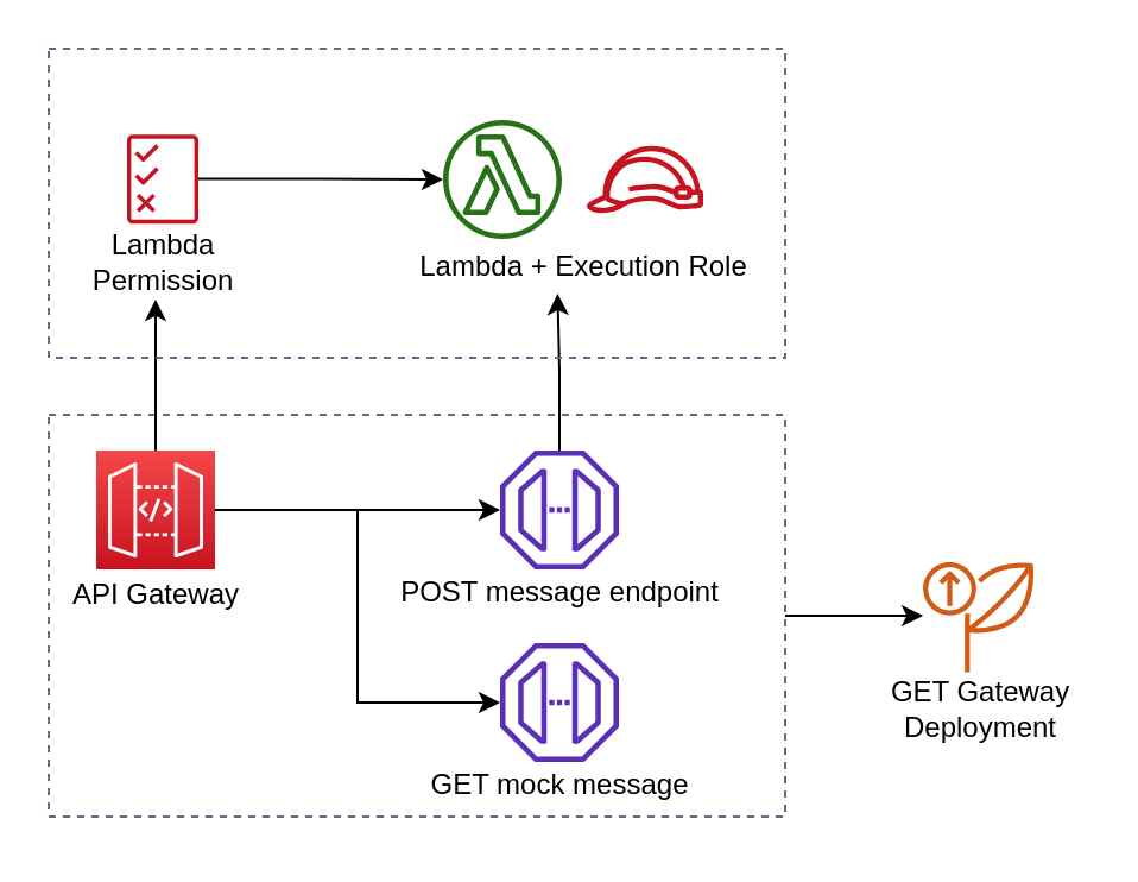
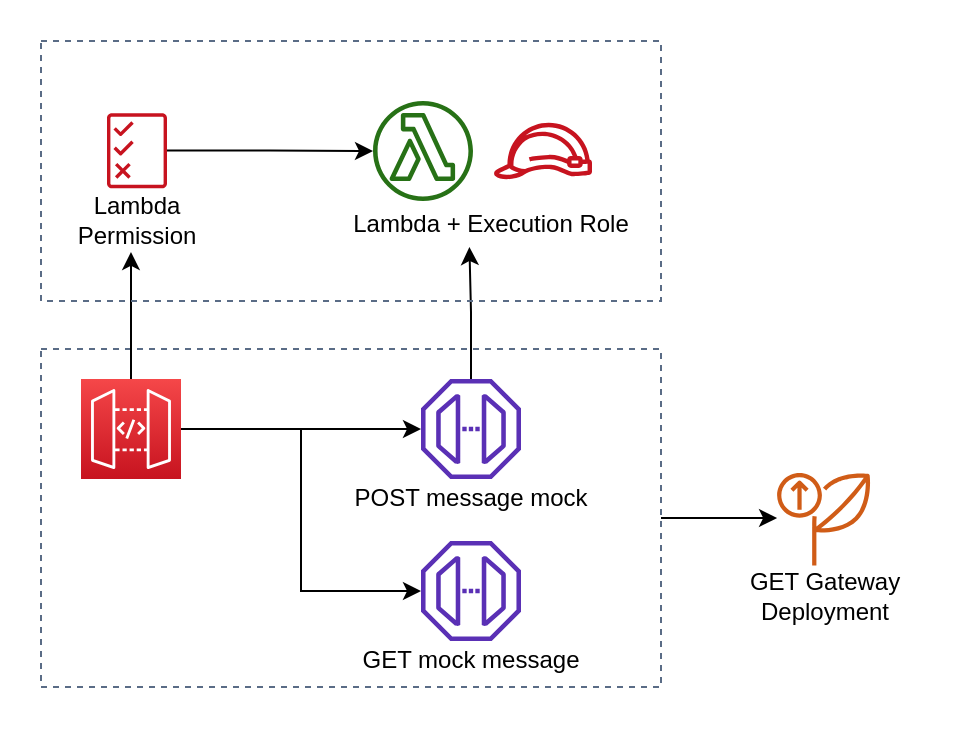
  <mxCell id="0" />
  <mxCell id="1" parent="0" />
  <mxCell id="2" value="" style="group" parent="1" vertex="1" connectable="0"><mxGeometry x="367" y="234.78" width="90" height="78.44" as="geometry" /></mxCell>
  <mxCell id="3" value="" style="outlineConnect=0;fontColor=#232F3E;gradientColor=none;fillColor=#D05C17;strokeColor=none;dashed=0;verticalLabelPosition=bottom;verticalAlign=top;align=center;html=1;fontSize=12;fontStyle=0;aspect=fixed;pointerEvents=1;shape=mxgraph.aws4.deployment;" parent="2" vertex="1"><mxGeometry x="20" width="50" height="47.44" as="geometry" /></mxCell>
  <mxCell id="4" value="GET Gateway&lt;br&gt;Deployment" style="text;html=1;resizable=0;autosize=1;align=center;verticalAlign=middle;points=[];fillColor=none;strokeColor=none;rounded=0;" parent="2" vertex="1"><mxGeometry y="48.44" width="90" height="30" as="geometry" /></mxCell>
  <mxCell id="5" value="" style="group" parent="1" vertex="1" connectable="0"><mxGeometry x="20" y="189" width="90" height="71" as="geometry" /></mxCell>
  <mxCell id="6" value="" style="outlineConnect=0;fontColor=#232F3E;gradientColor=#F54749;gradientDirection=north;fillColor=#C7131F;strokeColor=#ffffff;dashed=0;verticalLabelPosition=bottom;verticalAlign=top;align=center;html=1;fontSize=12;fontStyle=0;aspect=fixed;shape=mxgraph.aws4.resourceIcon;resIcon=mxgraph.aws4.api_gateway;" parent="5" vertex="1"><mxGeometry x="20" width="50" height="50" as="geometry" /></mxCell>
- <mxCell id="7" value="API Gateway" style="text;html=1;resizable=0;autosize=1;align=center;verticalAlign=middle;points=[];fillColor=none;strokeColor=none;rounded=0;" parent="5" vertex="1"><mxGeometry y="51" width="90" height="20" as="geometry" /></mxCell>
  <mxCell id="8" value="" style="group" parent="1" vertex="1" connectable="0"><mxGeometry x="160" y="189" width="170" height="160" as="geometry" /></mxCell>
- <mxCell id="9" value="POST message endpoint" style="text;html=1;resizable=0;autosize=1;align=center;verticalAlign=middle;points=[];fillColor=none;strokeColor=none;rounded=0;" parent="8" vertex="1"><mxGeometry y="50" width="150" height="20" as="geometry" /></mxCell>
+ <mxCell id="9" value="POST message mock" style="text;html=1;resizable=0;autosize=1;align=center;verticalAlign=middle;points=[];fillColor=none;strokeColor=none;rounded=0;" parent="8" vertex="1"><mxGeometry y="50" width="150" height="20" as="geometry" /></mxCell>
  <mxCell id="10" value="" style="outlineConnect=0;fontColor=#232F3E;gradientColor=none;fillColor=#5A30B5;strokeColor=none;dashed=0;verticalLabelPosition=bottom;verticalAlign=top;align=center;html=1;fontSize=12;fontStyle=0;aspect=fixed;pointerEvents=1;shape=mxgraph.aws4.endpoint;" parent="8" vertex="1"><mxGeometry x="50" width="50" height="50" as="geometry" /></mxCell>
  <mxCell id="11" value="" style="fillColor=none;strokeColor=#5A6C86;dashed=1;verticalAlign=top;fontStyle=0;fontColor=#5A6C86;" parent="8" vertex="1"><mxGeometry x="-140" y="-15" width="310" height="169" as="geometry" /></mxCell>
  <mxCell id="12" value="" style="group" parent="1" vertex="1" connectable="0"><mxGeometry x="175" y="270" width="120" height="70" as="geometry" /></mxCell>
  <mxCell id="13" value="" style="outlineConnect=0;fontColor=#232F3E;gradientColor=none;fillColor=#5A30B5;strokeColor=none;dashed=0;verticalLabelPosition=bottom;verticalAlign=top;align=center;html=1;fontSize=12;fontStyle=0;aspect=fixed;pointerEvents=1;shape=mxgraph.aws4.endpoint;" parent="12" vertex="1"><mxGeometry x="35" width="50" height="50" as="geometry" /></mxCell>
  <mxCell id="14" value="GET mock message" style="text;html=1;resizable=0;autosize=1;align=center;verticalAlign=middle;points=[];fillColor=none;strokeColor=none;rounded=0;" parent="12" vertex="1"><mxGeometry y="50" width="120" height="20" as="geometry" /></mxCell>
  <mxCell id="15" style="edgeStyle=orthogonalEdgeStyle;rounded=0;orthogonalLoop=1;jettySize=auto;html=1;entryX=0.457;entryY=1.025;entryDx=0;entryDy=0;entryPerimeter=0;" parent="1" source="6" target="24" edge="1"><mxGeometry relative="1" as="geometry" /></mxCell>
  <mxCell id="16" style="edgeStyle=orthogonalEdgeStyle;rounded=0;orthogonalLoop=1;jettySize=auto;html=1;" parent="1" source="6" target="10" edge="1"><mxGeometry relative="1" as="geometry" /></mxCell>
  <mxCell id="17" style="edgeStyle=orthogonalEdgeStyle;rounded=0;orthogonalLoop=1;jettySize=auto;html=1;" parent="1" source="6" target="13" edge="1"><mxGeometry relative="1" as="geometry"><Array as="points"><mxPoint x="150" y="214" /><mxPoint x="150" y="295" /></Array></mxGeometry></mxCell>
  <mxCell id="18" style="edgeStyle=orthogonalEdgeStyle;rounded=0;orthogonalLoop=1;jettySize=auto;html=1;entryX=0.428;entryY=1.044;entryDx=0;entryDy=0;entryPerimeter=0;" parent="1" source="10" target="28" edge="1"><mxGeometry relative="1" as="geometry" /></mxCell>
  <mxCell id="19" style="edgeStyle=orthogonalEdgeStyle;rounded=0;orthogonalLoop=1;jettySize=auto;html=1;" parent="1" edge="1"><mxGeometry x="480" y="380" as="geometry"><mxPoint x="393" y="264.833" as="sourcePoint" /></mxGeometry></mxCell>
  <mxCell id="20" style="edgeStyle=orthogonalEdgeStyle;rounded=0;orthogonalLoop=1;jettySize=auto;html=1;" parent="1" source="11" target="3" edge="1"><mxGeometry relative="1" as="geometry" /></mxCell>
  <mxCell id="21" value="" style="fillColor=none;strokeColor=#5A6C86;dashed=1;verticalAlign=top;fontStyle=0;fontColor=#5A6C86;" parent="1" vertex="1"><mxGeometry x="20" y="20" width="310" height="130" as="geometry" /></mxCell>
  <mxCell id="22" value="" style="group" parent="1" vertex="1" connectable="0"><mxGeometry x="33" y="56" width="70" height="68.74" as="geometry" /></mxCell>
  <mxCell id="23" value="" style="outlineConnect=0;fontColor=#232F3E;gradientColor=none;fillColor=#C7131F;strokeColor=none;dashed=0;verticalLabelPosition=bottom;verticalAlign=top;align=center;html=1;fontSize=12;fontStyle=0;aspect=fixed;pointerEvents=1;shape=mxgraph.aws4.permissions;" parent="22" vertex="1"><mxGeometry x="20" width="30" height="37.74" as="geometry" /></mxCell>
  <mxCell id="24" value="Lambda&lt;br&gt;Permission" style="text;html=1;resizable=0;autosize=1;align=center;verticalAlign=middle;points=[];fillColor=none;strokeColor=none;rounded=0;" parent="22" vertex="1"><mxGeometry y="38.74" width="70" height="30" as="geometry" /></mxCell>
  <mxCell id="25" value="" style="group" parent="1" vertex="1" connectable="0"><mxGeometry x="170" y="50" width="150" height="72.12" as="geometry" /></mxCell>
  <mxCell id="26" value="" style="outlineConnect=0;fontColor=#232F3E;gradientColor=none;fillColor=#C7131F;strokeColor=none;dashed=0;verticalLabelPosition=bottom;verticalAlign=top;align=center;html=1;fontSize=12;fontStyle=0;aspect=fixed;pointerEvents=1;shape=mxgraph.aws4.role;" parent="25" vertex="1"><mxGeometry x="76" y="10.9" width="50" height="28.21" as="geometry" /></mxCell>
  <mxCell id="27" value="" style="outlineConnect=0;fontColor=#232F3E;gradientColor=none;fillColor=#277116;strokeColor=none;dashed=0;verticalLabelPosition=bottom;verticalAlign=top;align=center;html=1;fontSize=12;fontStyle=0;aspect=fixed;pointerEvents=1;shape=mxgraph.aws4.lambda_function;" parent="25" vertex="1"><mxGeometry x="16" width="50" height="50" as="geometry" /></mxCell>
  <mxCell id="28" value="Lambda + Execution Role" style="text;html=1;resizable=0;autosize=1;align=center;verticalAlign=middle;points=[];fillColor=none;strokeColor=none;rounded=0;" parent="25" vertex="1"><mxGeometry y="52.12" width="150" height="20" as="geometry" /></mxCell>
  <mxCell id="29" style="edgeStyle=orthogonalEdgeStyle;rounded=0;orthogonalLoop=1;jettySize=auto;html=1;" parent="1" source="23" target="27" edge="1"><mxGeometry x="170" y="190" as="geometry" /></mxCell>
